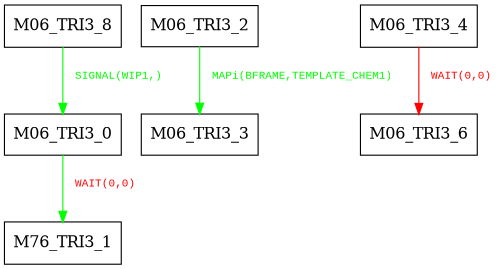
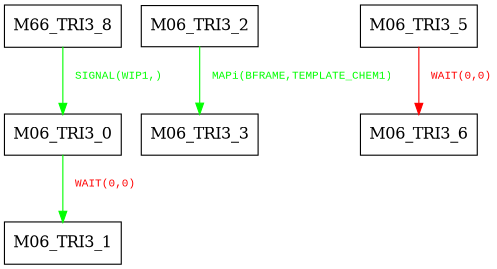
  digraph {
    node [shape=record]
    edge [color=green fontcolor=red]
    M06_TRI3_0
-   M06_TRI3_1 [label=M76_TRI3_1]
+   M06_TRI3_1
    M06_TRI3_2
    M06_TRI3_3
-   M06_TRI3_5 [label=M06_TRI3_4]
+   M06_TRI3_5
    M06_TRI3_6
-   M06_TRI3_8
+   M06_TRI3_8 [label=M66_TRI3_8]
    M06_TRI3_0 -> M06_TRI3_1 [label=< <font face="Courier New" point-size="10"> WAIT(0,0)<br/> </font>>]
    M06_TRI3_2 -> M06_TRI3_3 [fontcolor=green label=< <font face="Courier New" point-size="10"> MAPi(BFRAME,TEMPLATE_CHEM1)<br/> </font>>]
    M06_TRI3_5 -> M06_TRI3_6 [color=red label=< <font face="Courier New" point-size="10"> WAIT(0,0)<br/> </font>>]
    M06_TRI3_8 -> M06_TRI3_0 [fontcolor=green label=< <font face="Courier New" point-size="10"> SIGNAL(WIP1,)<br/> </font>>]
  }
